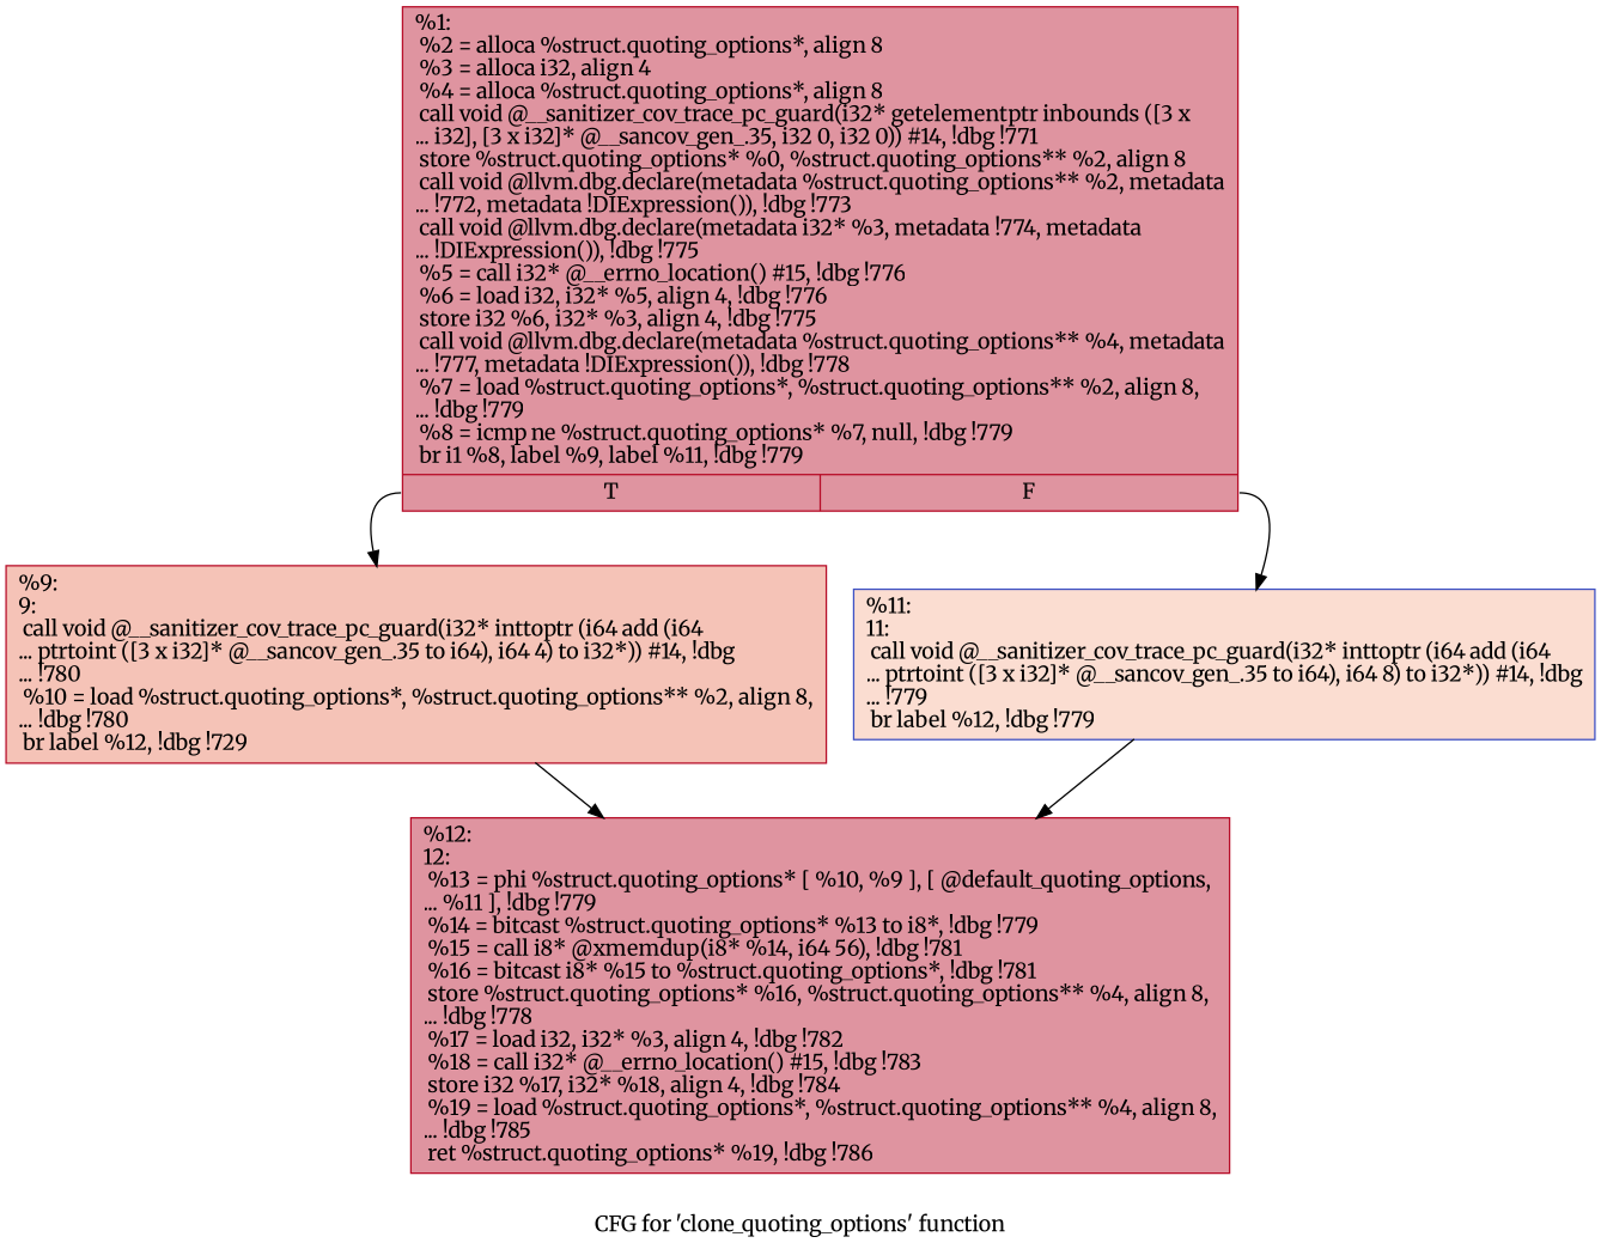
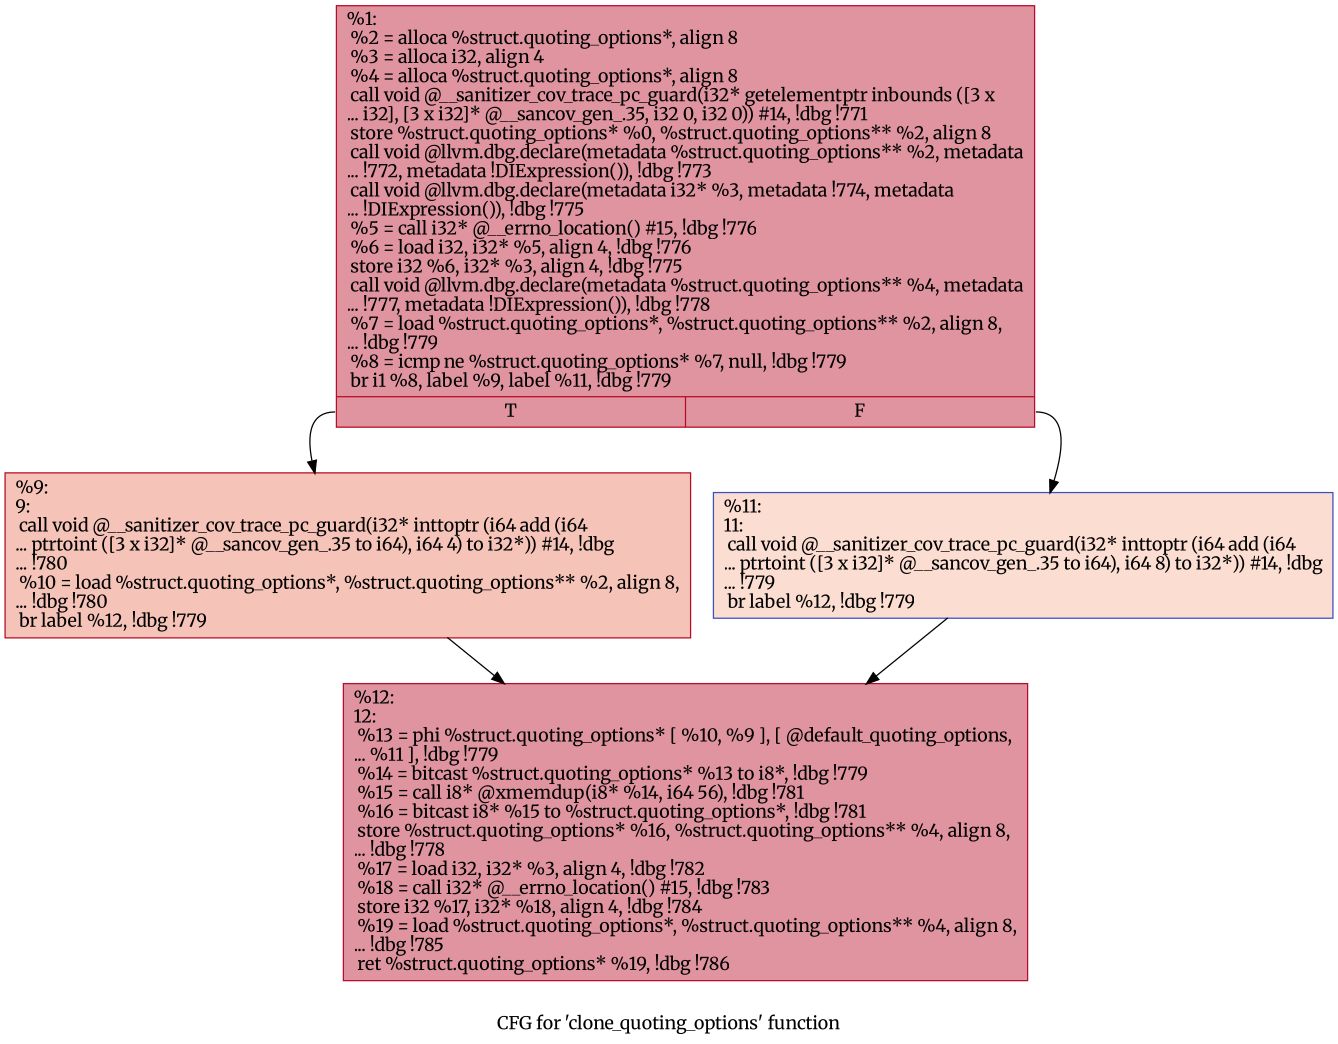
  digraph {
    label="CFG for 'clone_quoting_options' function"
    fontname=Merriweather
    node [color="#b70d28ff" fillcolor="#b70d2870" shape=record style=filled fontname=Merriweather]
    edge [fontname=Merriweather]
    n1 [label="{%1:\l  %2 = alloca %struct.quoting_options*, align 8\l  %3 = alloca i32, align 4\l  %4 = alloca %struct.quoting_options*, align 8\l  call void @__sanitizer_cov_trace_pc_guard(i32* getelementptr inbounds ([3 x\l... i32], [3 x i32]* @__sancov_gen_.35, i32 0, i32 0)) #14, !dbg !771\l  store %struct.quoting_options* %0, %struct.quoting_options** %2, align 8\l  call void @llvm.dbg.declare(metadata %struct.quoting_options** %2, metadata\l... !772, metadata !DIExpression()), !dbg !773\l  call void @llvm.dbg.declare(metadata i32* %3, metadata !774, metadata\l... !DIExpression()), !dbg !775\l  %5 = call i32* @__errno_location() #15, !dbg !776\l  %6 = load i32, i32* %5, align 4, !dbg !776\l  store i32 %6, i32* %3, align 4, !dbg !775\l  call void @llvm.dbg.declare(metadata %struct.quoting_options** %4, metadata\l... !777, metadata !DIExpression()), !dbg !778\l  %7 = load %struct.quoting_options*, %struct.quoting_options** %2, align 8,\l... !dbg !779\l  %8 = icmp ne %struct.quoting_options* %7, null, !dbg !779\l  br i1 %8, label %9, label %11, !dbg !779\l|{<s0>T|<s1>F}}"]
-   n2 [fillcolor="#e8765c70" label="{%9:\l9:                                                \l  call void @__sanitizer_cov_trace_pc_guard(i32* inttoptr (i64 add (i64\l... ptrtoint ([3 x i32]* @__sancov_gen_.35 to i64), i64 4) to i32*)) #14, !dbg\l... !780\l  %10 = load %struct.quoting_options*, %struct.quoting_options** %2, align 8,\l... !dbg !780\l  br label %12, !dbg !729\l}"]
+   n2 [fillcolor="#e8765c70" label="{%9:\l9:                                                \l  call void @__sanitizer_cov_trace_pc_guard(i32* inttoptr (i64 add (i64\l... ptrtoint ([3 x i32]* @__sancov_gen_.35 to i64), i64 4) to i32*)) #14, !dbg\l... !780\l  %10 = load %struct.quoting_options*, %struct.quoting_options** %2, align 8,\l... !dbg !780\l  br label %12, !dbg !779\l}"]
    n3 [color="#3d50c3ff" fillcolor="#f7b39670" label="{%11:\l11:                                               \l  call void @__sanitizer_cov_trace_pc_guard(i32* inttoptr (i64 add (i64\l... ptrtoint ([3 x i32]* @__sancov_gen_.35 to i64), i64 8) to i32*)) #14, !dbg\l... !779\l  br label %12, !dbg !779\l}"]
    n4 [label="{%12:\l12:                                               \l  %13 = phi %struct.quoting_options* [ %10, %9 ], [ @default_quoting_options,\l... %11 ], !dbg !779\l  %14 = bitcast %struct.quoting_options* %13 to i8*, !dbg !779\l  %15 = call i8* @xmemdup(i8* %14, i64 56), !dbg !781\l  %16 = bitcast i8* %15 to %struct.quoting_options*, !dbg !781\l  store %struct.quoting_options* %16, %struct.quoting_options** %4, align 8,\l... !dbg !778\l  %17 = load i32, i32* %3, align 4, !dbg !782\l  %18 = call i32* @__errno_location() #15, !dbg !783\l  store i32 %17, i32* %18, align 4, !dbg !784\l  %19 = load %struct.quoting_options*, %struct.quoting_options** %4, align 8,\l... !dbg !785\l  ret %struct.quoting_options* %19, !dbg !786\l}"]
    n1 -> n2 [tailport=s0]
    n1 -> n3 [tailport=s1]
    n2 -> n4
    n3 -> n4
  }
